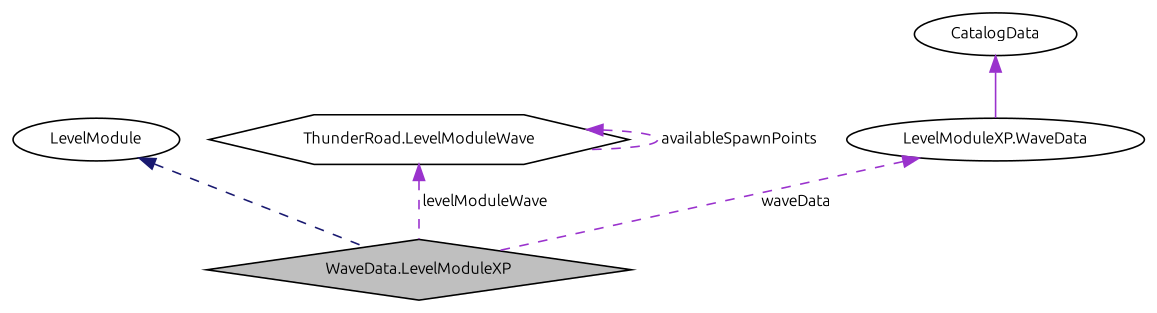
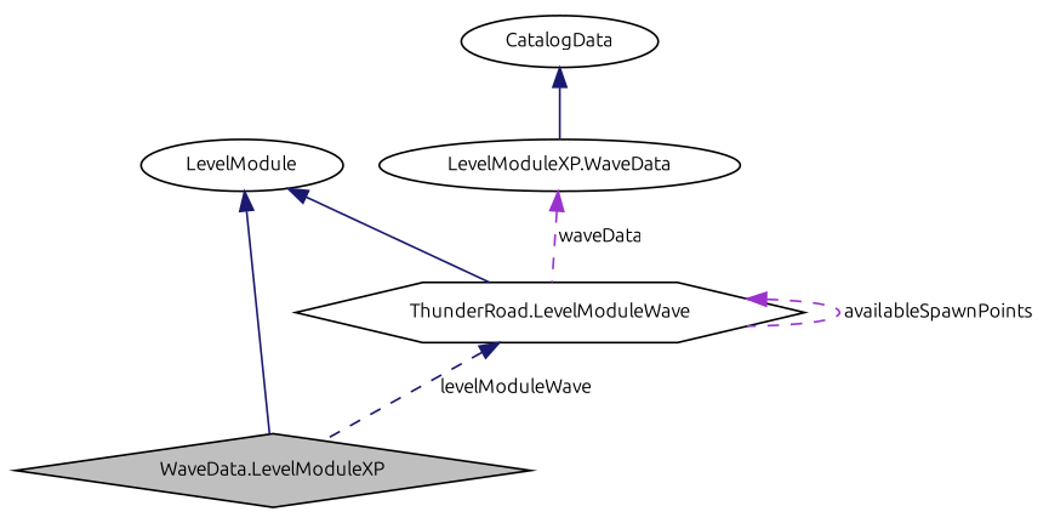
  digraph {
    fontname=Ubuntu
    node [color=black fillcolor=white fontname=Ubuntu fontsize=10 shape=ellipse style=filled]
    edge [color=midnightblue dir=back fontname=Ubuntu fontsize=10 labelfontname=Helvetica labelfontsize=10 style=solid]
    n1 [fillcolor=grey75 fontcolor=black height=0.2 label="WaveData.LevelModuleXP" shape=diamond width=0.4]
    n2 [height=0.2 label=LevelModule width=0.4]
    n3 [height=0.2 label="ThunderRoad.LevelModuleWave" shape=hexagon width=0.4]
    n4 [height=0.2 label="LevelModuleXP.WaveData" width=0.4]
    n5 [height=0.2 label=CatalogData width=0.4]
-   n2 -> n1 [style=dashed]
-   n3 -> n1 [color=darkorchid3 label=" levelModuleWave" style=dashed]
+   n2 -> n1
+   n2 -> n3
+   n3 -> n1 [label=" levelModuleWave" style=dashed]
    n3 -> n3 [color=darkorchid3 label=" availableSpawnPoints" style=dashed]
-   n4 -> n1 [color=darkorchid3 label=" waveData" style=dashed]
-   n5 -> n4 [color=darkorchid3]
+   n4 -> n3 [color=darkorchid3 label=" waveData" style=dashed]
+   n5 -> n4
  }
